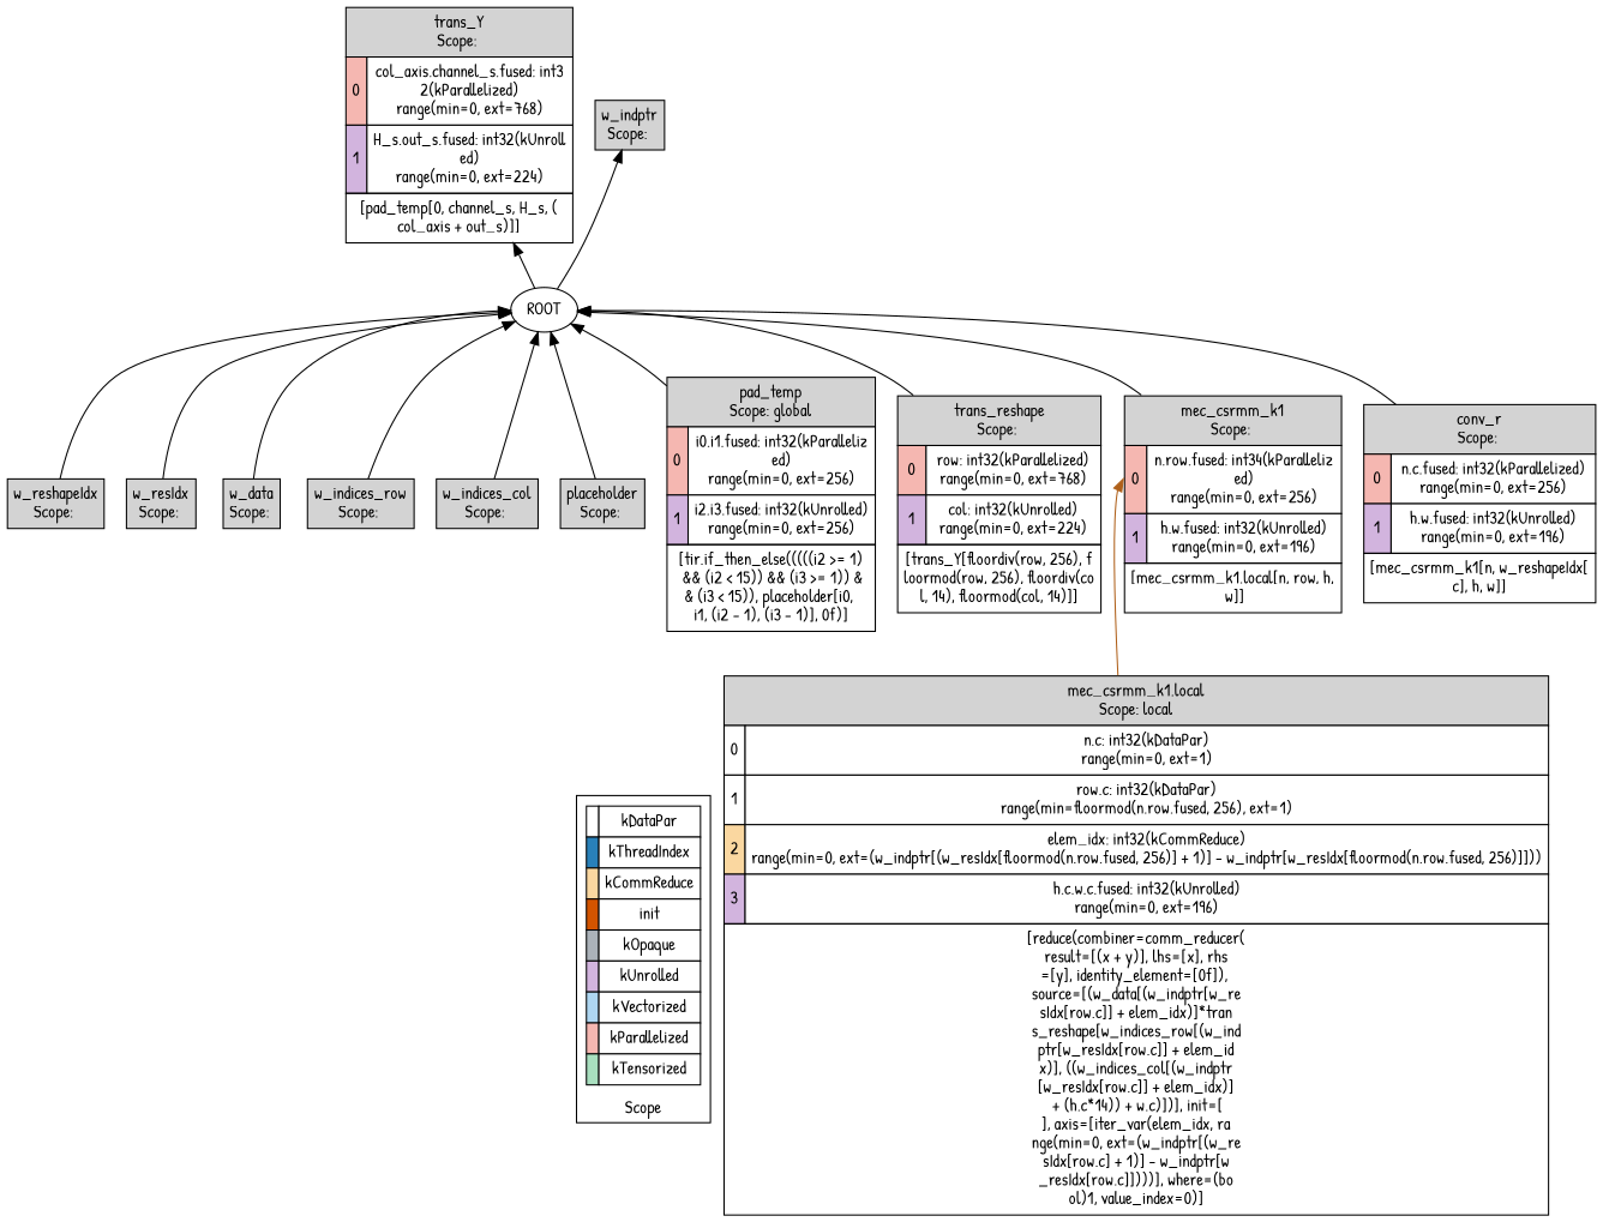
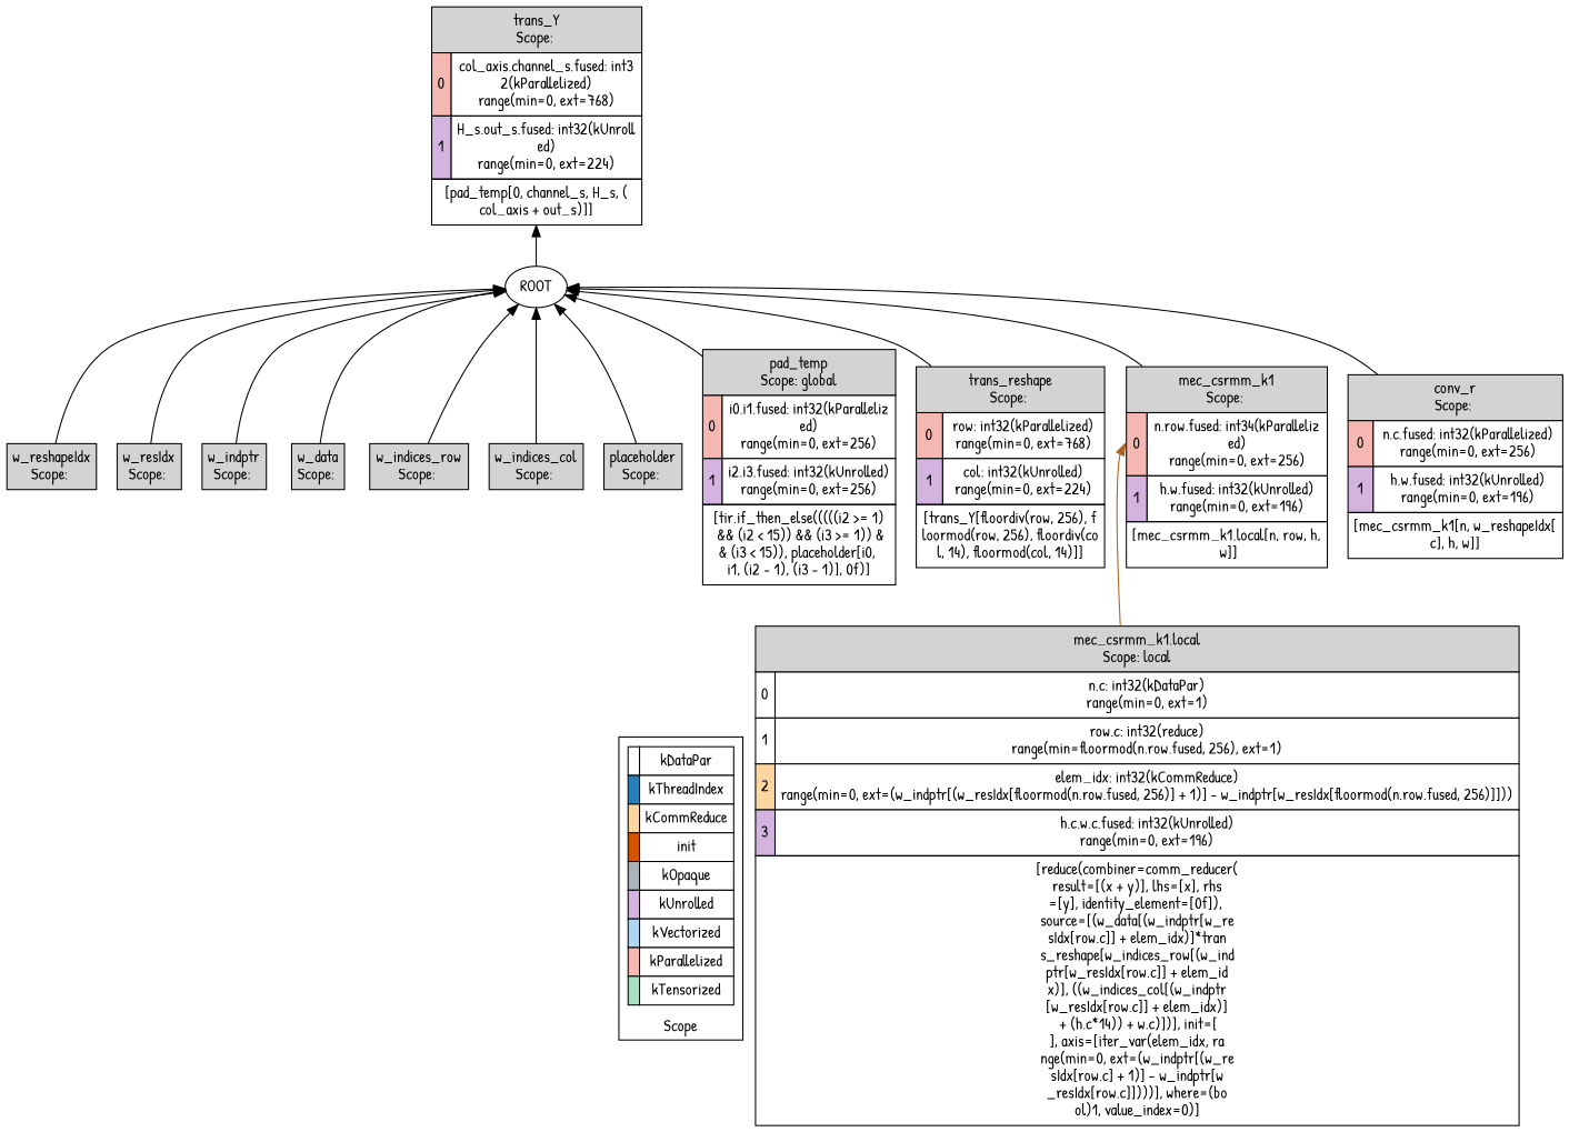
  digraph {
    fontname="Patrick Hand"
    rankdir=BT
    node [fontname="Patrick Hand" margin=0 shape=none]
    edge [color="#000000" fontname="Patrick Hand"]
    n1 [label=<<TABLE BORDER="0" CELLBORDER="1" CELLSPACING="0" CELLPADDING="4"><TR><TD BGCOLOR="#FFFFFF"></TD><TD BGCOLOR="white">kDataPar</TD></TR><TR><TD BGCOLOR="#2980B9"></TD><TD BGCOLOR="white">kThreadIndex</TD></TR><TR><TD BGCOLOR="#FAD7A0"></TD><TD BGCOLOR="white">kCommReduce</TD></TR><TR><TD BGCOLOR="#D35400"></TD><TD BGCOLOR="white">init</TD></TR><TR><TD BGCOLOR="#ABB2B9"></TD><TD BGCOLOR="white">kOpaque</TD></TR><TR><TD BGCOLOR="#D2B4DE"></TD><TD BGCOLOR="white">kUnrolled</TD></TR><TR><TD BGCOLOR="#AED6F1"></TD><TD BGCOLOR="white">kVectorized</TD></TR><TR><TD BGCOLOR="#F5B7B1"></TD><TD BGCOLOR="white">kParallelized</TD></TR><TR><TD BGCOLOR="#A9DFBF"></TD><TD BGCOLOR="white">kTensorized</TD></TR></TABLE>>]
    n2 [label=<<TABLE BORDER="0" CELLBORDER="1" CELLSPACING="0" CELLPADDING="4"> <TR><TD BGCOLOR="lightgrey" COLSPAN="2" PORT="stage">w_reshapeIdx<br/>Scope: </TD></TR></TABLE>>]
    n3 [label=ROOT shape=oval]
    n4 [label=<<TABLE BORDER="0" CELLBORDER="1" CELLSPACING="0" CELLPADDING="4"> <TR><TD BGCOLOR="lightgrey" COLSPAN="2" PORT="stage">trans_Y<br/>Scope: </TD></TR><TR><TD PORT="IterVar_8_4" BGCOLOR="#F5B7B1">0</TD><TD BGCOLOR="white" PORT="itervar">col_axis.channel_s.fused: int3<br/>2(kParallelized)<br/>range(min=0, ext=768)</TD></TR><TR><TD PORT="IterVar_8_5" BGCOLOR="#D2B4DE">1</TD><TD BGCOLOR="white" PORT="itervar">H_s.out_s.fused: int32(kUnroll<br/>ed)<br/>range(min=0, ext=224)</TD></TR><TR><TD COLSPAN="2">[pad_temp[0, channel_s, H_s, (<br/>col_axis + out_s)]]</TD></TR></TABLE>>]
    n5 [label=<<TABLE BORDER="0" CELLBORDER="1" CELLSPACING="0" CELLPADDING="4"> <TR><TD BGCOLOR="lightgrey" COLSPAN="2" PORT="stage">w_resIdx<br/>Scope: </TD></TR></TABLE>>]
    n6 [label=<<TABLE BORDER="0" CELLBORDER="1" CELLSPACING="0" CELLPADDING="4"> <TR><TD BGCOLOR="lightgrey" COLSPAN="2" PORT="stage">w_indptr<br/>Scope: </TD></TR></TABLE>>]
    n7 [label=<<TABLE BORDER="0" CELLBORDER="1" CELLSPACING="0" CELLPADDING="4"> <TR><TD BGCOLOR="lightgrey" COLSPAN="2" PORT="stage">w_data<br/>Scope: </TD></TR></TABLE>>]
    n8 [label=<<TABLE BORDER="0" CELLBORDER="1" CELLSPACING="0" CELLPADDING="4"> <TR><TD BGCOLOR="lightgrey" COLSPAN="2" PORT="stage">w_indices_row<br/>Scope: </TD></TR></TABLE>>]
    n9 [label=<<TABLE BORDER="0" CELLBORDER="1" CELLSPACING="0" CELLPADDING="4"> <TR><TD BGCOLOR="lightgrey" COLSPAN="2" PORT="stage">w_indices_col<br/>Scope: </TD></TR></TABLE>>]
    n10 [label=<<TABLE BORDER="0" CELLBORDER="1" CELLSPACING="0" CELLPADDING="4"> <TR><TD BGCOLOR="lightgrey" COLSPAN="2" PORT="stage">placeholder<br/>Scope: </TD></TR></TABLE>>]
    n11 [label=<<TABLE BORDER="0" CELLBORDER="1" CELLSPACING="0" CELLPADDING="4"> <TR><TD BGCOLOR="lightgrey" COLSPAN="2" PORT="stage">pad_temp<br/>Scope: global</TD></TR><TR><TD PORT="IterVar_7_4" BGCOLOR="#F5B7B1">0</TD><TD BGCOLOR="white" PORT="itervar">i0.i1.fused: int32(kParalleliz<br/>ed)<br/>range(min=0, ext=256)</TD></TR><TR><TD PORT="IterVar_7_5" BGCOLOR="#D2B4DE">1</TD><TD BGCOLOR="white" PORT="itervar">i2.i3.fused: int32(kUnrolled)<br/>range(min=0, ext=256)</TD></TR><TR><TD COLSPAN="2">[tir.if_then_else(((((i2 &gt;= 1)<br/> &amp;&amp; (i2 &lt; 15)) &amp;&amp; (i3 &gt;= 1)) &amp;<br/>&amp; (i3 &lt; 15)), placeholder[i0, <br/>i1, (i2 - 1), (i3 - 1)], 0f)]</TD></TR></TABLE>>]
    n12 [label=<<TABLE BORDER="0" CELLBORDER="1" CELLSPACING="0" CELLPADDING="4"> <TR><TD BGCOLOR="lightgrey" COLSPAN="2" PORT="stage">trans_reshape<br/>Scope: </TD></TR><TR><TD PORT="IterVar_9_0" BGCOLOR="#F5B7B1">0</TD><TD BGCOLOR="white" PORT="itervar">row: int32(kParallelized)<br/>range(min=0, ext=768)</TD></TR><TR><TD PORT="IterVar_9_1" BGCOLOR="#D2B4DE">1</TD><TD BGCOLOR="white" PORT="itervar">col: int32(kUnrolled)<br/>range(min=0, ext=224)</TD></TR><TR><TD COLSPAN="2">[trans_Y[floordiv(row, 256), f<br/>loormod(row, 256), floordiv(co<br/>l, 14), floormod(col, 14)]]</TD></TR></TABLE>>]
-   n13 [label=<<TABLE BORDER="0" CELLBORDER="1" CELLSPACING="0" CELLPADDING="4"> <TR><TD BGCOLOR="lightgrey" COLSPAN="2" PORT="stage">mec_csrmm_k1.local<br/>Scope: local</TD></TR><TR><TD PORT="IterVar_10_0" BGCOLOR="#FFFFFF">0</TD><TD BGCOLOR="white" PORT="itervar">n.c: int32(kDataPar)<br/>range(min=0, ext=1)</TD></TR><TR><TD PORT="IterVar_10_1" BGCOLOR="#FFFFFF">1</TD><TD BGCOLOR="white" PORT="itervar">row.c: int32(kDataPar)<br/>range(min=floormod(n.row.fused, 256), ext=1)</TD></TR><TR><TD PORT="IterVar_10_4" BGCOLOR="#FAD7A0">2</TD><TD BGCOLOR="white" PORT="itervar">elem_idx: int32(kCommReduce)<br/>range(min=0, ext=(w_indptr[(w_resIdx[floormod(n.row.fused, 256)] + 1)] - w_indptr[w_resIdx[floormod(n.row.fused, 256)]]))</TD></TR><TR><TD PORT="IterVar_10_5" BGCOLOR="#D2B4DE">3</TD><TD BGCOLOR="white" PORT="itervar">h.c.w.c.fused: int32(kUnrolled)<br/>range(min=0, ext=196)</TD></TR><TR><TD COLSPAN="2">[reduce(combiner=comm_reducer(<br/>result=[(x + y)], lhs=[x], rhs<br/>=[y], identity_element=[0f]), <br/>source=[(w_data[(w_indptr[w_re<br/>sIdx[row.c]] + elem_idx)]*tran<br/>s_reshape[w_indices_row[(w_ind<br/>ptr[w_resIdx[row.c]] + elem_id<br/>x)], ((w_indices_col[(w_indptr<br/>[w_resIdx[row.c]] + elem_idx)]<br/> + (h.c*14)) + w.c)])], init=[<br/>], axis=[iter_var(elem_idx, ra<br/>nge(min=0, ext=(w_indptr[(w_re<br/>sIdx[row.c] + 1)] - w_indptr[w<br/>_resIdx[row.c]])))], where=(bo<br/>ol)1, value_index=0)]</TD></TR></TABLE>>]
+   n13 [label=<<TABLE BORDER="0" CELLBORDER="1" CELLSPACING="0" CELLPADDING="4"> <TR><TD BGCOLOR="lightgrey" COLSPAN="2" PORT="stage">mec_csrmm_k1.local<br/>Scope: local</TD></TR><TR><TD PORT="IterVar_10_0" BGCOLOR="#FFFFFF">0</TD><TD BGCOLOR="white" PORT="itervar">n.c: int32(kDataPar)<br/>range(min=0, ext=1)</TD></TR><TR><TD PORT="IterVar_10_1" BGCOLOR="#FFFFFF">1</TD><TD BGCOLOR="white" PORT="itervar">row.c: int32(reduce)<br/>range(min=floormod(n.row.fused, 256), ext=1)</TD></TR><TR><TD PORT="IterVar_10_4" BGCOLOR="#FAD7A0">2</TD><TD BGCOLOR="white" PORT="itervar">elem_idx: int32(kCommReduce)<br/>range(min=0, ext=(w_indptr[(w_resIdx[floormod(n.row.fused, 256)] + 1)] - w_indptr[w_resIdx[floormod(n.row.fused, 256)]]))</TD></TR><TR><TD PORT="IterVar_10_5" BGCOLOR="#D2B4DE">3</TD><TD BGCOLOR="white" PORT="itervar">h.c.w.c.fused: int32(kUnrolled)<br/>range(min=0, ext=196)</TD></TR><TR><TD COLSPAN="2">[reduce(combiner=comm_reducer(<br/>result=[(x + y)], lhs=[x], rhs<br/>=[y], identity_element=[0f]), <br/>source=[(w_data[(w_indptr[w_re<br/>sIdx[row.c]] + elem_idx)]*tran<br/>s_reshape[w_indices_row[(w_ind<br/>ptr[w_resIdx[row.c]] + elem_id<br/>x)], ((w_indices_col[(w_indptr<br/>[w_resIdx[row.c]] + elem_idx)]<br/> + (h.c*14)) + w.c)])], init=[<br/>], axis=[iter_var(elem_idx, ra<br/>nge(min=0, ext=(w_indptr[(w_re<br/>sIdx[row.c] + 1)] - w_indptr[w<br/>_resIdx[row.c]])))], where=(bo<br/>ol)1, value_index=0)]</TD></TR></TABLE>>]
    n14 [label=<<TABLE BORDER="0" CELLBORDER="1" CELLSPACING="0" CELLPADDING="4"> <TR><TD BGCOLOR="lightgrey" COLSPAN="2" PORT="stage">mec_csrmm_k1<br/>Scope: </TD></TR><TR><TD PORT="IterVar_11_5" BGCOLOR="#F5B7B1">0</TD><TD BGCOLOR="white" PORT="itervar">n.row.fused: int34(kParalleliz<br/>ed)<br/>range(min=0, ext=256)</TD></TR><TR><TD PORT="IterVar_11_4" BGCOLOR="#D2B4DE">1</TD><TD BGCOLOR="white" PORT="itervar">h.w.fused: int32(kUnrolled)<br/>range(min=0, ext=196)</TD></TR><TR><TD COLSPAN="2">[mec_csrmm_k1.local[n, row, h,<br/> w]]</TD></TR></TABLE>>]
    n15 [label=<<TABLE BORDER="0" CELLBORDER="1" CELLSPACING="0" CELLPADDING="4"> <TR><TD BGCOLOR="lightgrey" COLSPAN="2" PORT="stage">conv_r<br/>Scope: </TD></TR><TR><TD PORT="IterVar_12_4" BGCOLOR="#F5B7B1">0</TD><TD BGCOLOR="white" PORT="itervar">n.c.fused: int32(kParallelized)<br/>range(min=0, ext=256)</TD></TR><TR><TD PORT="IterVar_12_5" BGCOLOR="#D2B4DE">1</TD><TD BGCOLOR="white" PORT="itervar">h.w.fused: int32(kUnrolled)<br/>range(min=0, ext=196)</TD></TR><TR><TD COLSPAN="2">[mec_csrmm_k1[n, w_reshapeIdx[<br/>c], h, w]]</TD></TR></TABLE>>]
    subgraph cluster_1 {
      label=Scope
      n1
    }
    n2 -> n3
    n3 -> n4
    n5 -> n3
-   n3 -> n6
+   n6 -> n3
    n7 -> n3
    n8 -> n3
    n9 -> n3
    n10 -> n3
    n11 -> n3
    n12 -> n3
    n13 -> n14 [color="#AF601A" headport=IterVar_11_5]
    n14 -> n3
    n15 -> n3
  }
